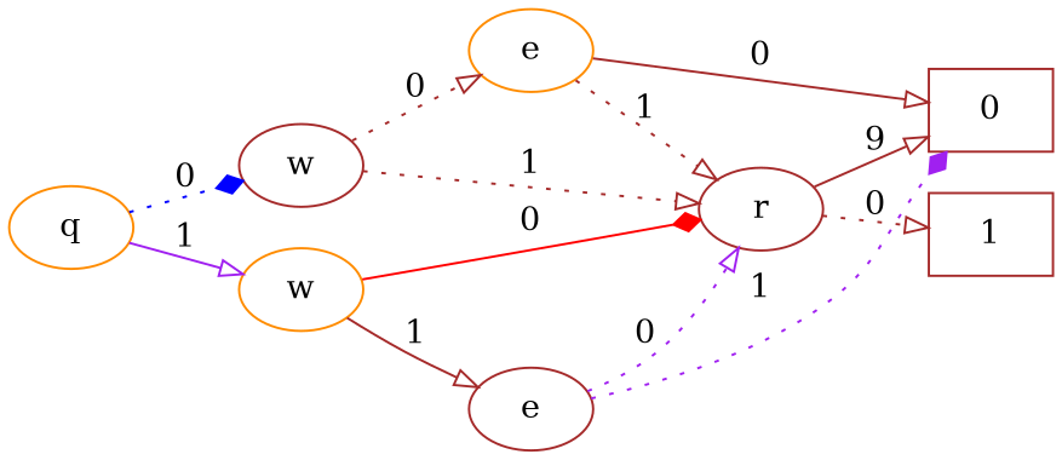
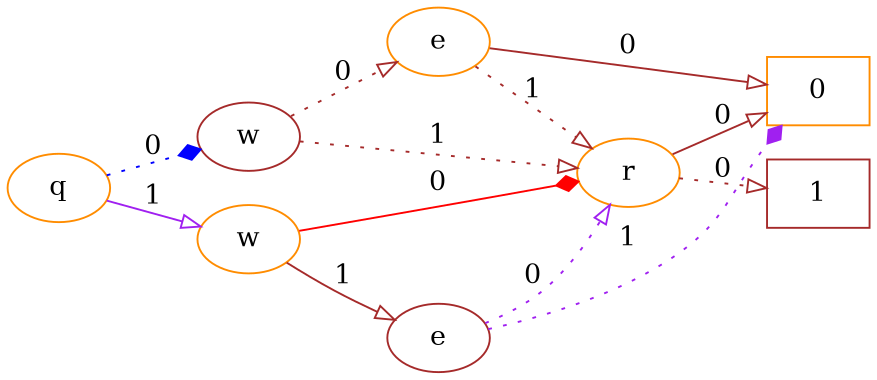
  digraph {
    rankdir=LR
    node [color=brown]
    edge [arrowhead=onormal color=brown style=dotted]
    n1 [color=darkorange label=q]
    n2 [label=w]
    n3 [color=darkorange label=w]
    n4 [color=darkorange label=e]
    n5 [label=e]
-   n6 [label=r]
-   n7 [label=0 shape=box]
+   n6 [color=darkorange label=r]
+   n7 [color=darkorange label=0 shape=box]
    n8 [label=1 shape=box]
    subgraph sub_1 {
      rank=same
      n1
    }
    subgraph sub_2 {
      rank=same
      n2
      n3
    }
    subgraph sub_3 {
      rank=same
      n4
      n5
    }
    subgraph sub_4 {
      rank=same
      n6
    }
    n1 -> n2 [arrowhead=diamond color=blue label=0]
    n1 -> n3 [color=purple label=1 style=solid]
    n2 -> n4 [label=0]
    n2 -> n6 [label=1]
    n3 -> n5 [label=1 style=solid]
    n3 -> n6 [arrowhead=diamond color=red label=0 style=solid]
    n4 -> n6 [label=1]
    n4 -> n7 [label=0 style=solid]
    n5 -> n6 [color=purple label=0]
    n5 -> n7 [arrowhead=diamond color=purple label=1]
-   n6 -> n7 [label=9 style=solid]
+   n6 -> n7 [label=0 style=solid]
    n6 -> n8 [label=0]
  }
